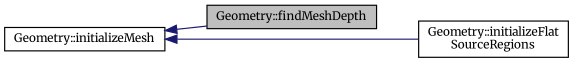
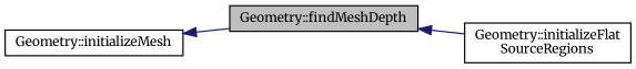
  digraph {
    fontname=Merriweather
    rankdir=LR
    node [color=black fillcolor=white fontname=Merriweather fontsize=10 shape=record style=filled]
    edge [color=midnightblue dir=back fontname=Merriweather fontsize=10 labelfontname=Helvetica labelfontsize=10 style=solid]
    n1 [fillcolor=grey75 fontcolor=black height=0.2 label="Geometry::findMeshDepth" width=0.4]
    n2 [height=0.2 label="Geometry::initializeMesh" width=0.4]
    n3 [height=0.2 label="Geometry::initializeFlat\lSourceRegions" width=0.4]
    n2 -> n1
-   n2 -> n3
+   n1 -> n3
  }
